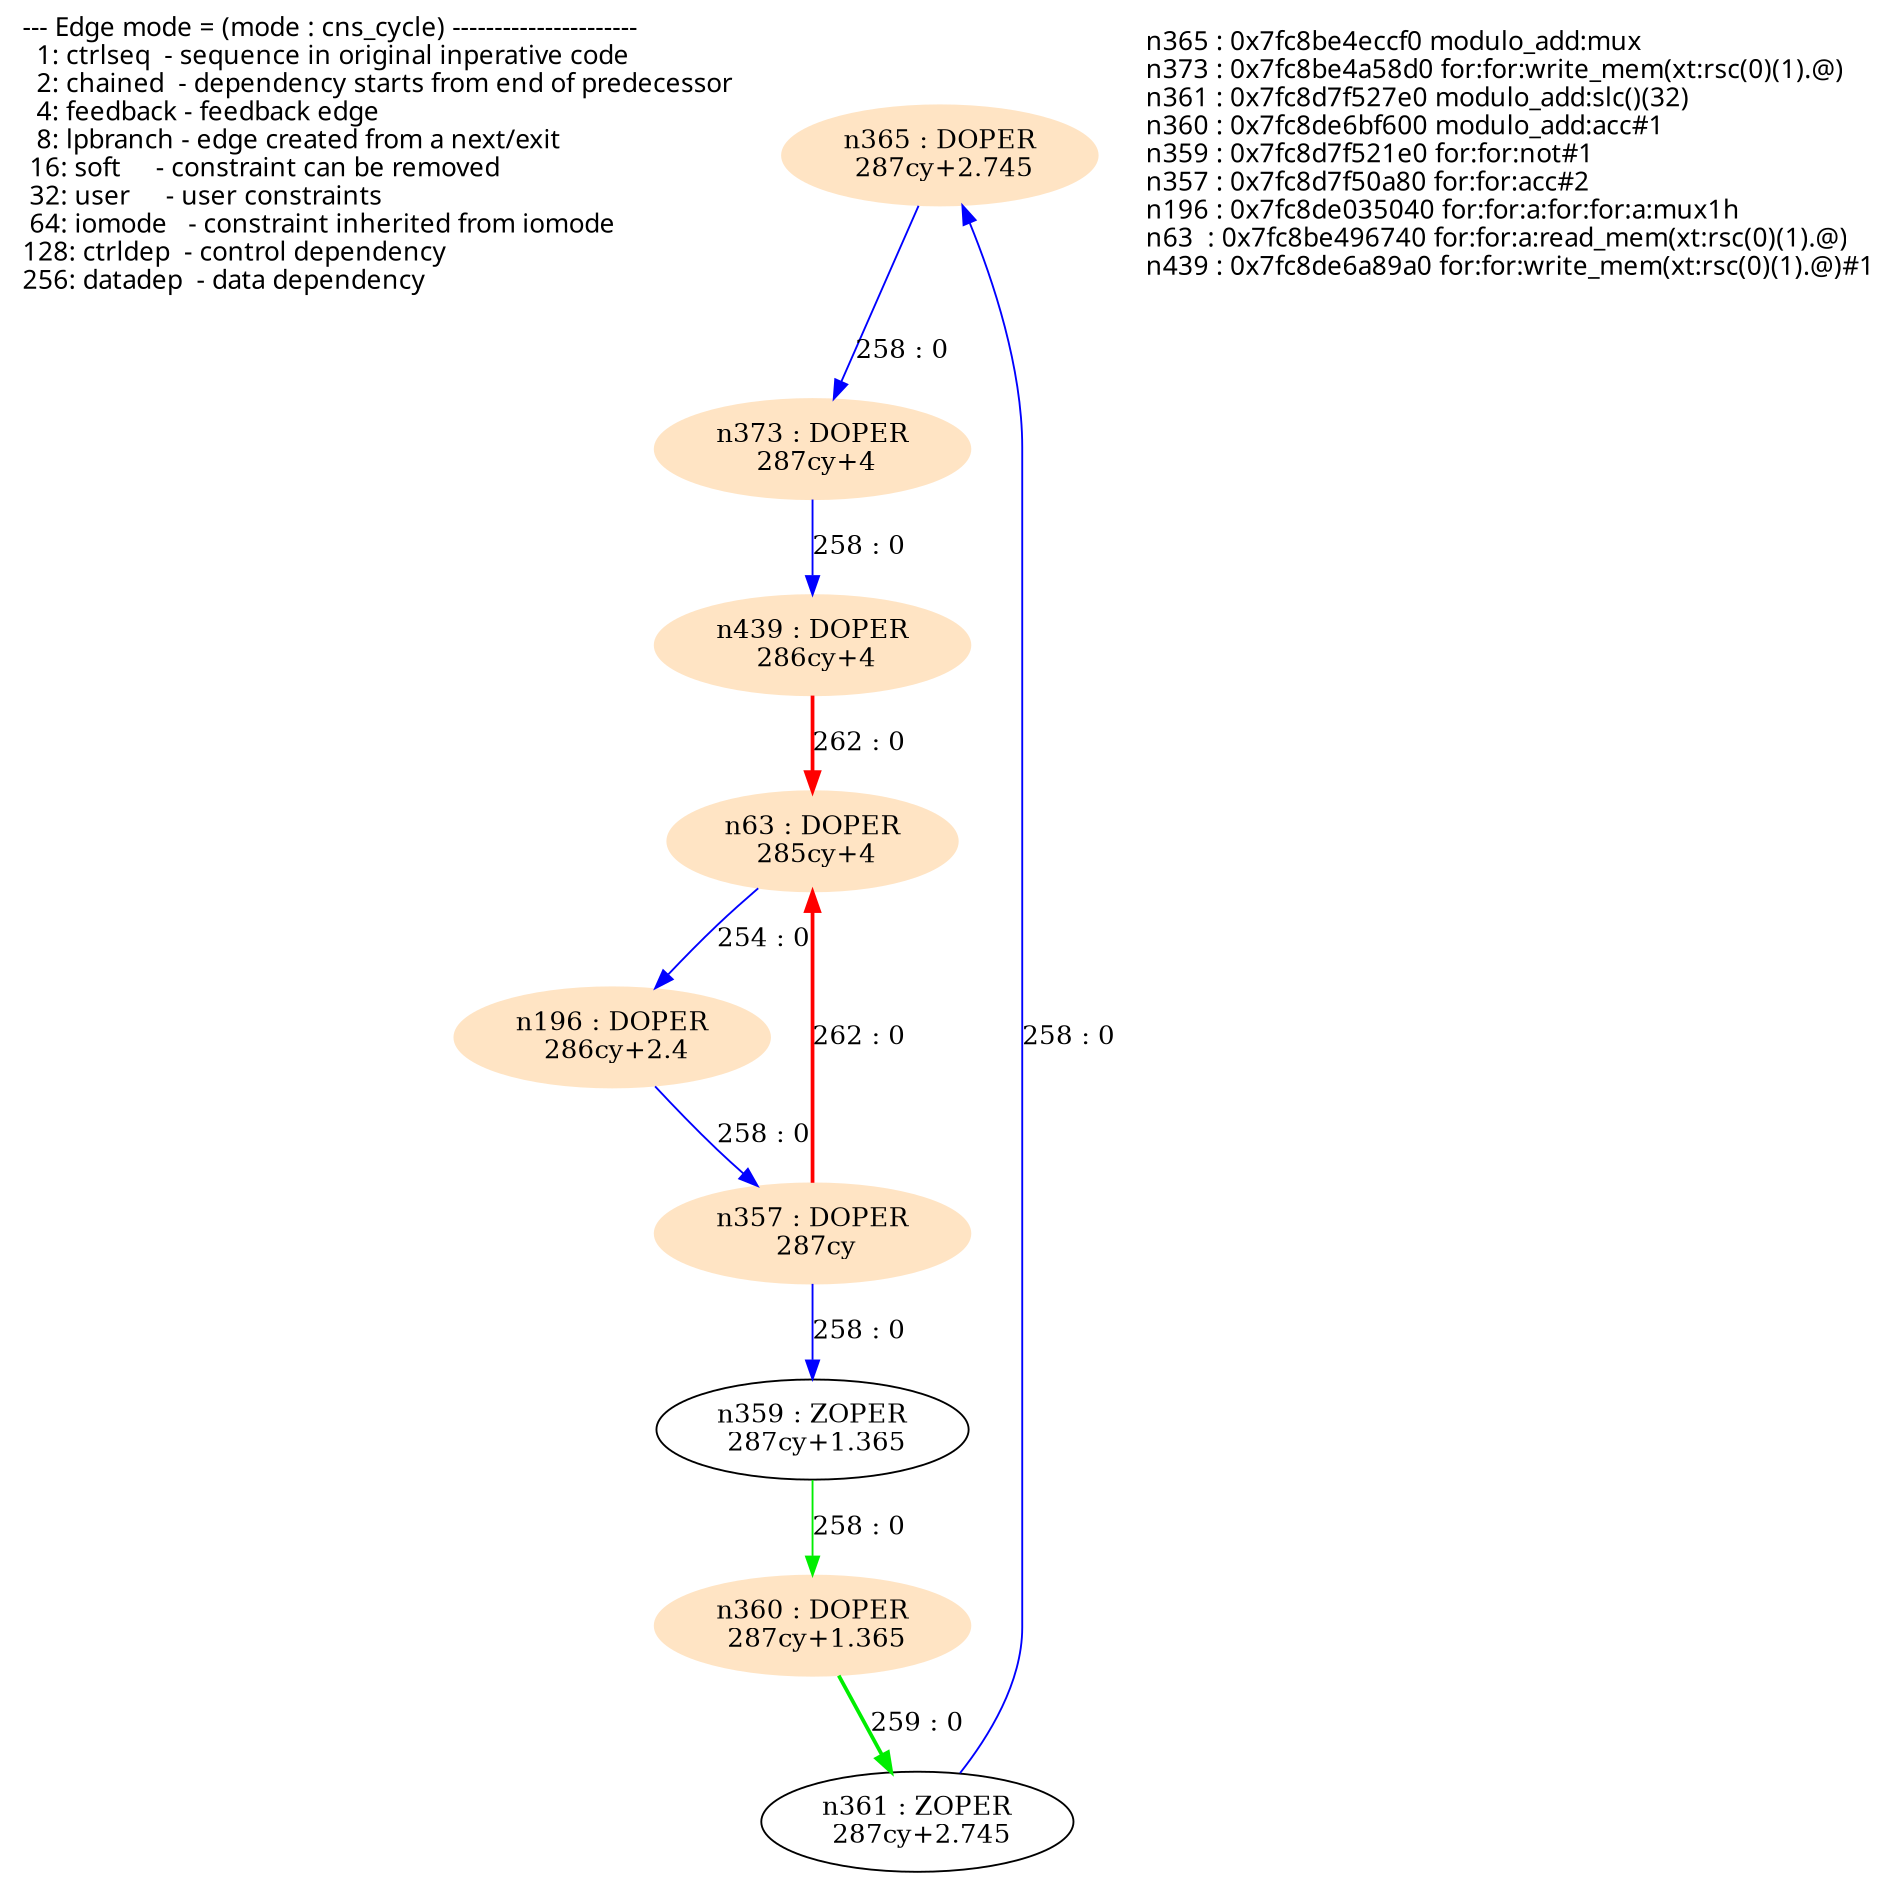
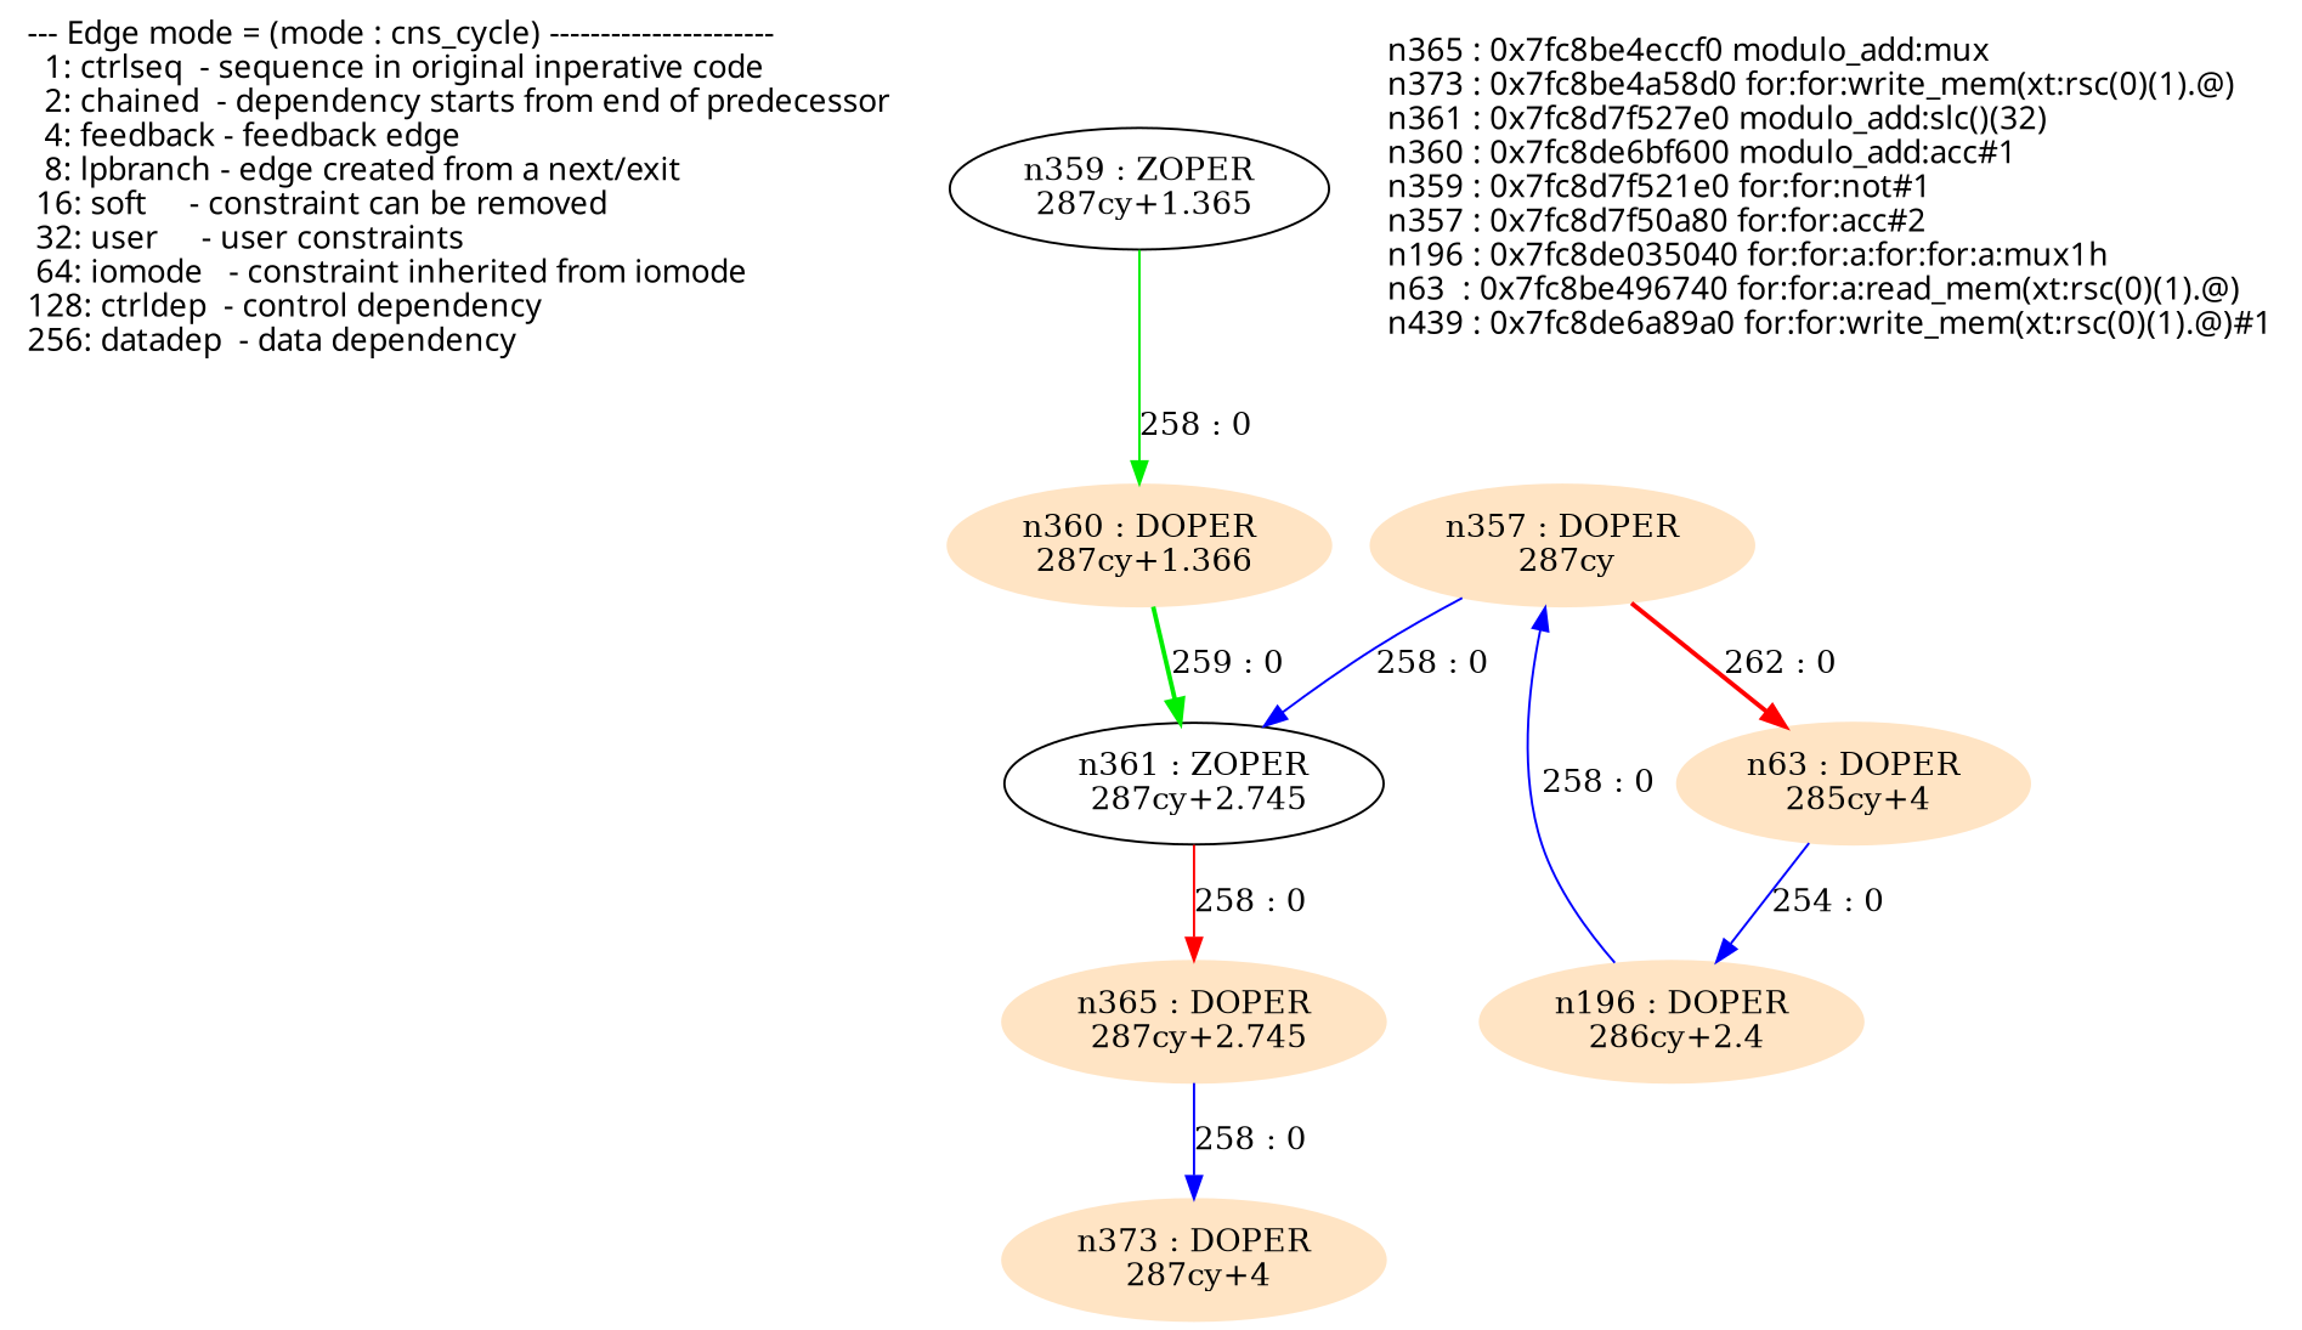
  digraph {
    node [shape=ellipse color=bisque style=filled]
    edge [color=blue]
    n1 [fontname=Fixed label="--- Edge mode = (mode : cns_cycle) ----------------------\l  1: ctrlseq  - sequence in original inperative code     \l  2: chained  - dependency starts from end of predecessor\l  4: feedback - feedback edge                            \l  8: lpbranch - edge created from a next/exit            \l 16: soft     - constraint can be removed                \l 32: user     - user constraints                         \l 64: iomode   - constraint inherited from iomode         \l128: ctrldep  - control dependency                       \l256: datadep  - data dependency                          \l" labeljust=left shape=none color="" style=""]
    n2 [label="n365 : DOPER\n 287cy+2.745\n"]
    n3 [label="n373 : DOPER\n 287cy+4\n"]
-   n4 [label="n439 : DOPER\n 286cy+4\n"]
    n5 [label="n63 : DOPER\n 285cy+4\n"]
    n6 [label="n196 : DOPER\n 286cy+2.4\n"]
    n7 [label="n361 : ZOPER\n 287cy+2.745\n" color="" style=""]
-   n8 [label="n360 : DOPER\n 287cy+1.365\n"]
+   n8 [label="n360 : DOPER\n 287cy+1.366\n"]
    n9 [label="n359 : ZOPER\n 287cy+1.365\n" color="" style=""]
    n10 [label="n357 : DOPER\n 287cy\n"]
    n11 [fontname=Fixed label="n365 : 0x7fc8be4eccf0 modulo_add:mux\ln373 : 0x7fc8be4a58d0 for:for:write_mem(xt:rsc(0)(1).@)\ln361 : 0x7fc8d7f527e0 modulo_add:slc()(32)\ln360 : 0x7fc8de6bf600 modulo_add:acc#1\ln359 : 0x7fc8d7f521e0 for:for:not#1\ln357 : 0x7fc8d7f50a80 for:for:acc#2\ln196 : 0x7fc8de035040 for:for:a:for:for:a:mux1h\ln63  : 0x7fc8be496740 for:for:a:read_mem(xt:rsc(0)(1).@)\ln439 : 0x7fc8de6a89a0 for:for:write_mem(xt:rsc(0)(1).@)#1\l" labeljust=left shape=none color="" style=""]
    n2 -> n3 [label="258 : 0"]
-   n3 -> n4 [label="258 : 0"]
-   n4 -> n5 [color=red label="262 : 0" style=bold]
    n5 -> n6 [label="254 : 0"]
    n6 -> n10 [label="258 : 0"]
-   n7 -> n2 [label="258 : 0"]
+   n7 -> n2 [color=red label="258 : 0"]
    n8 -> n7 [color=green2 label="259 : 0" style=bold]
    n9 -> n8 [color=green2 label="258 : 0"]
    n10 -> n5 [color=red label="262 : 0" style=bold]
-   n10 -> n9 [label="258 : 0"]
+   n10 -> n7 [label="258 : 0"]
  }
